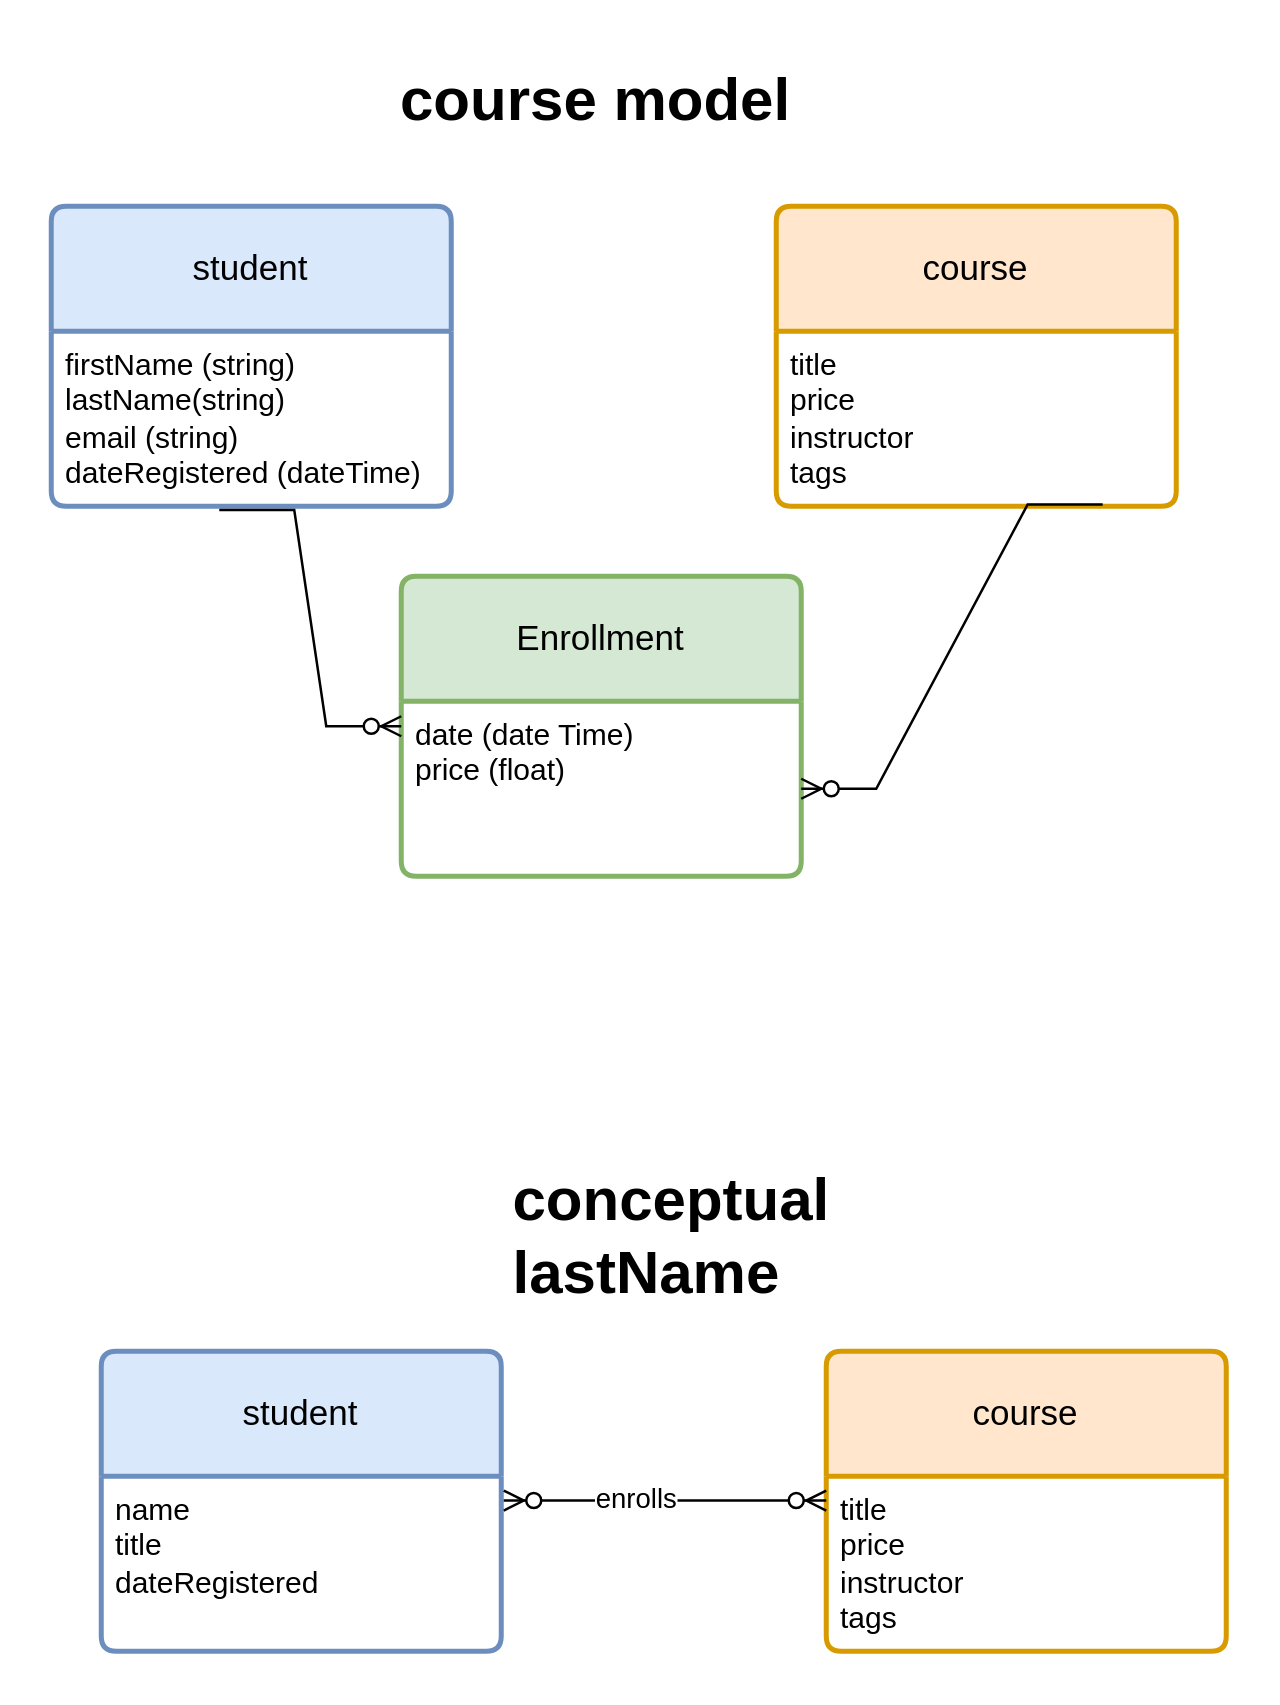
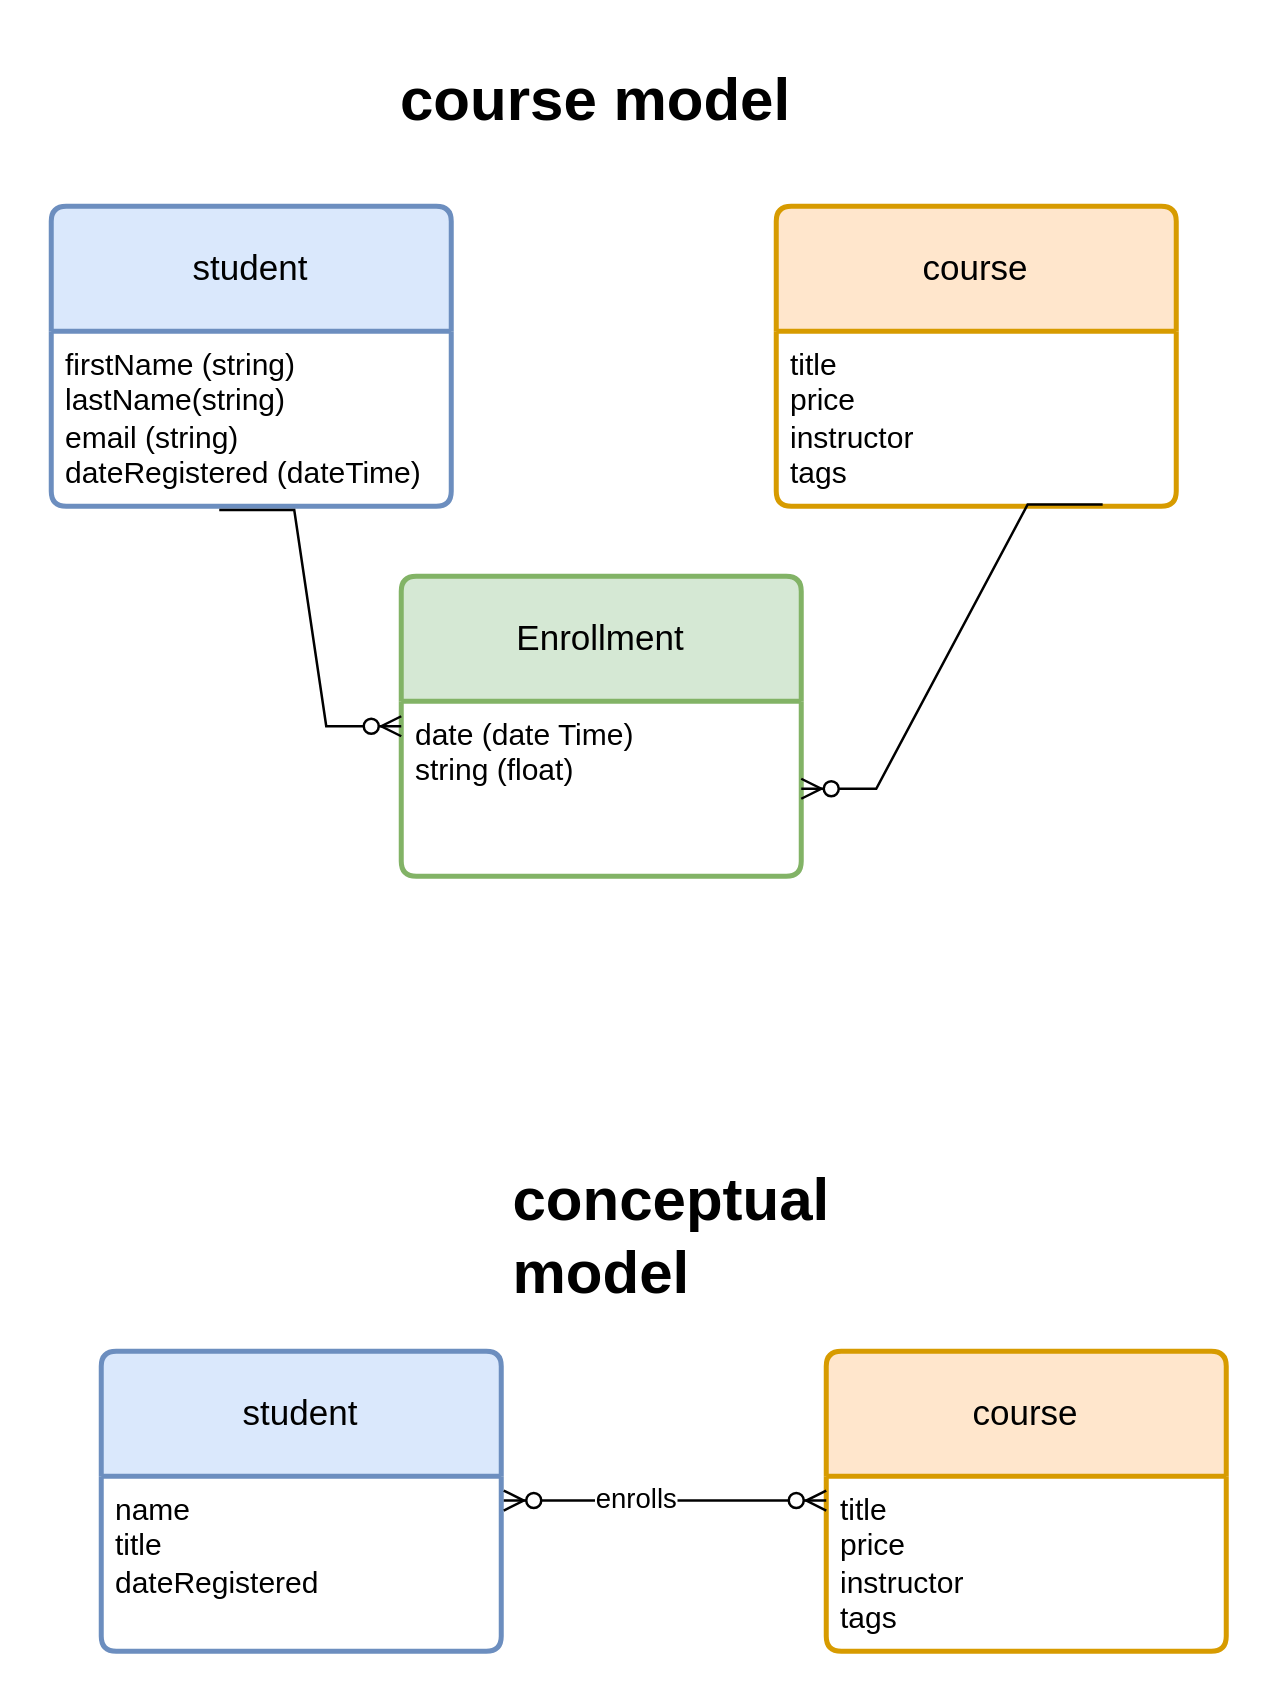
  <mxCell id="0" />
  <mxCell id="1" parent="0" />
  <mxCell id="2" value="student" style="swimlane;childLayout=stackLayout;horizontal=1;startSize=50;horizontalStack=0;rounded=1;fontSize=14;fontStyle=0;strokeWidth=2;resizeParent=0;resizeLast=1;shadow=0;dashed=0;align=center;arcSize=4;whiteSpace=wrap;html=1;fillColor=#dae8fc;strokeColor=#6c8ebf;" vertex="1" parent="1"><mxGeometry x="20" y="82" width="160" height="120" as="geometry" /></mxCell>
  <mxCell id="3" value="firstName (string)&lt;br&gt;lastName(string)&lt;br&gt;email (string)&lt;br&gt;dateRegistered (dateTime)" style="align=left;strokeColor=none;fillColor=none;spacingLeft=4;fontSize=12;verticalAlign=top;resizable=0;rotatable=0;part=1;html=1;" vertex="1" parent="2"><mxGeometry y="50" width="160" height="70" as="geometry" /></mxCell>
  <mxCell id="4" value="course" style="swimlane;childLayout=stackLayout;horizontal=1;startSize=50;horizontalStack=0;rounded=1;fontSize=14;fontStyle=0;strokeWidth=2;resizeParent=0;resizeLast=1;shadow=0;dashed=0;align=center;arcSize=4;whiteSpace=wrap;html=1;fillColor=#ffe6cc;strokeColor=#d79b00;" vertex="1" parent="1"><mxGeometry x="310" y="82" width="160" height="120" as="geometry" /></mxCell>
  <mxCell id="5" value="title&lt;br&gt;price&lt;br&gt;instructor&lt;br&gt;tags" style="align=left;strokeColor=none;fillColor=none;spacingLeft=4;fontSize=12;verticalAlign=top;resizable=0;rotatable=0;part=1;html=1;" vertex="1" parent="4"><mxGeometry y="50" width="160" height="70" as="geometry" /></mxCell>
  <mxCell id="6" value="Enrollment" style="swimlane;childLayout=stackLayout;horizontal=1;startSize=50;horizontalStack=0;rounded=1;fontSize=14;fontStyle=0;strokeWidth=2;resizeParent=0;resizeLast=1;shadow=0;dashed=0;align=center;arcSize=4;whiteSpace=wrap;html=1;fillColor=#d5e8d4;strokeColor=#82b366;" vertex="1" parent="1"><mxGeometry x="160" y="230" width="160" height="120" as="geometry" /></mxCell>
- <mxCell id="7" value="date (date Time)&lt;br&gt;price (float)" style="align=left;strokeColor=none;fillColor=none;spacingLeft=4;fontSize=12;verticalAlign=top;resizable=0;rotatable=0;part=1;html=1;" vertex="1" parent="6"><mxGeometry y="50" width="160" height="70" as="geometry" /></mxCell>
+ <mxCell id="7" value="date (date Time)&lt;br&gt;string (float)" style="align=left;strokeColor=none;fillColor=none;spacingLeft=4;fontSize=12;verticalAlign=top;resizable=0;rotatable=0;part=1;html=1;" vertex="1" parent="6"><mxGeometry y="50" width="160" height="70" as="geometry" /></mxCell>
  <mxCell id="8" value="" style="edgeStyle=entityRelationEdgeStyle;fontSize=12;html=1;endArrow=ERzeroToMany;endFill=1;rounded=0;exitX=0.42;exitY=1.022;exitDx=0;exitDy=0;exitPerimeter=0;" edge="1" parent="1" source="3"><mxGeometry width="100" height="100" relative="1" as="geometry"><mxPoint x="60" y="390" as="sourcePoint" /><mxPoint x="160" y="290" as="targetPoint" /></mxGeometry></mxCell>
  <mxCell id="9" value="" style="edgeStyle=entityRelationEdgeStyle;fontSize=12;html=1;endArrow=ERzeroToMany;endFill=1;rounded=0;exitX=0.816;exitY=0.99;exitDx=0;exitDy=0;exitPerimeter=0;" edge="1" parent="1" source="5" target="7"><mxGeometry width="100" height="100" relative="1" as="geometry"><mxPoint x="350" y="330" as="sourcePoint" /><mxPoint x="440" y="290" as="targetPoint" /></mxGeometry></mxCell>
  <mxCell id="10" value="student" style="swimlane;childLayout=stackLayout;horizontal=1;startSize=50;horizontalStack=0;rounded=1;fontSize=14;fontStyle=0;strokeWidth=2;resizeParent=0;resizeLast=1;shadow=0;dashed=0;align=center;arcSize=4;whiteSpace=wrap;html=1;fillColor=#dae8fc;strokeColor=#6c8ebf;" vertex="1" parent="1"><mxGeometry x="40" y="540" width="160" height="120" as="geometry" /></mxCell>
  <mxCell id="11" value="name&lt;br&gt;title&amp;nbsp;&lt;br&gt;dateRegistered&amp;nbsp;" style="align=left;strokeColor=none;fillColor=none;spacingLeft=4;fontSize=12;verticalAlign=top;resizable=0;rotatable=0;part=1;html=1;" vertex="1" parent="10"><mxGeometry y="50" width="160" height="70" as="geometry" /></mxCell>
  <mxCell id="12" value="course" style="swimlane;childLayout=stackLayout;horizontal=1;startSize=50;horizontalStack=0;rounded=1;fontSize=14;fontStyle=0;strokeWidth=2;resizeParent=0;resizeLast=1;shadow=0;dashed=0;align=center;arcSize=4;whiteSpace=wrap;html=1;fillColor=#ffe6cc;strokeColor=#d79b00;" vertex="1" parent="1"><mxGeometry x="330" y="540" width="160" height="120" as="geometry" /></mxCell>
  <mxCell id="13" value="title&lt;br&gt;price&lt;br&gt;instructor&lt;br&gt;tags" style="align=left;strokeColor=none;fillColor=none;spacingLeft=4;fontSize=12;verticalAlign=top;resizable=0;rotatable=0;part=1;html=1;" vertex="1" parent="12"><mxGeometry y="50" width="160" height="70" as="geometry" /></mxCell>
  <mxCell id="14" value="" style="edgeStyle=entityRelationEdgeStyle;fontSize=12;html=1;endArrow=ERzeroToMany;endFill=1;startArrow=ERzeroToMany;rounded=0;exitX=1;exitY=0.415;exitDx=0;exitDy=0;exitPerimeter=0;entryX=-0.006;entryY=0.409;entryDx=0;entryDy=0;entryPerimeter=0;" edge="1" parent="1"><mxGeometry width="100" height="100" relative="1" as="geometry"><mxPoint x="201" y="599.71" as="sourcePoint" /><mxPoint x="330" y="599.71" as="targetPoint" /></mxGeometry></mxCell>
  <mxCell id="15" value="enrolls" style="edgeLabel;html=1;align=center;verticalAlign=middle;resizable=0;points=[];" vertex="1" connectable="0" parent="14"><mxGeometry x="-0.196" y="1" relative="1" as="geometry"><mxPoint as="offset" /></mxGeometry></mxCell>
- <mxCell id="16" value="&lt;h1&gt;conceptual lastName&lt;/h1&gt;&lt;p&gt;&lt;br&gt;&lt;/p&gt;" style="text;html=1;strokeColor=none;fillColor=none;spacing=5;spacingTop=-20;whiteSpace=wrap;overflow=hidden;rounded=0;" vertex="1" parent="1"><mxGeometry x="200" y="460" width="190" height="120" as="geometry" /></mxCell>
+ <mxCell id="16" value="&lt;h1&gt;conceptual model&lt;/h1&gt;&lt;p&gt;&lt;br&gt;&lt;/p&gt;" style="text;html=1;strokeColor=none;fillColor=none;spacing=5;spacingTop=-20;whiteSpace=wrap;overflow=hidden;rounded=0;" vertex="1" parent="1"><mxGeometry x="200" y="460" width="190" height="120" as="geometry" /></mxCell>
  <mxCell id="17" value="&lt;h1&gt;course model&lt;/h1&gt;&lt;p&gt;&lt;br&gt;&lt;/p&gt;" style="text;html=1;strokeColor=none;fillColor=none;spacing=5;spacingTop=-20;whiteSpace=wrap;overflow=hidden;rounded=0;" vertex="1" parent="1"><mxGeometry x="155" y="20" width="190" height="120" as="geometry" /></mxCell>
